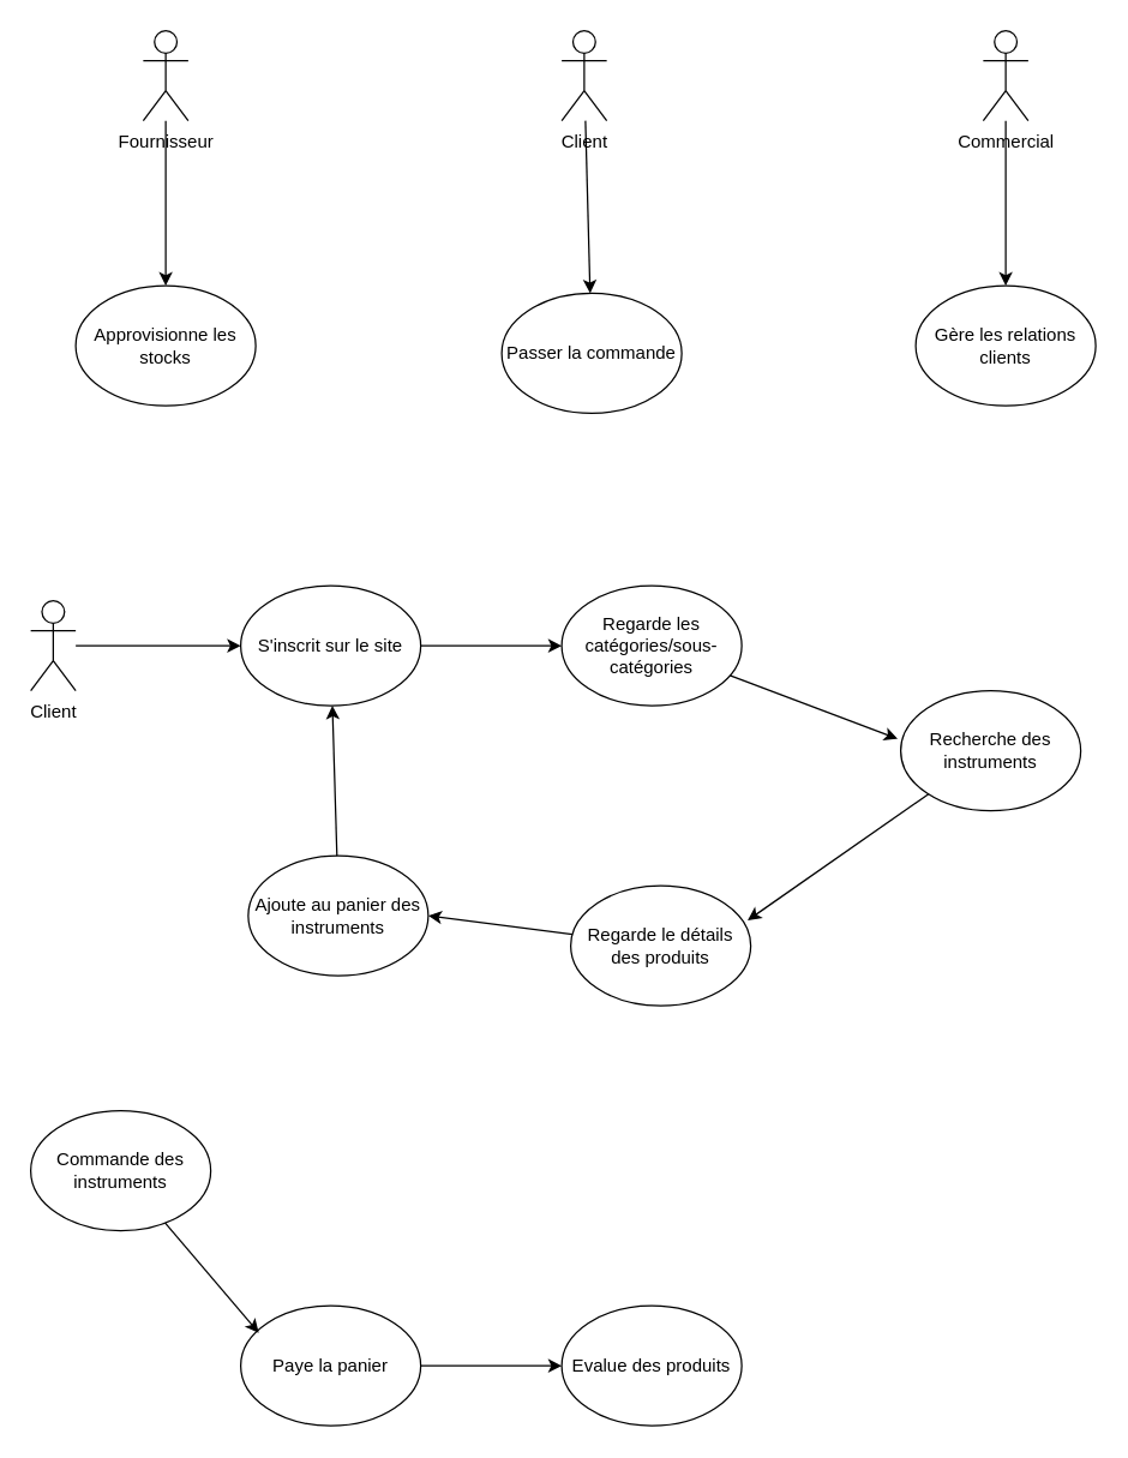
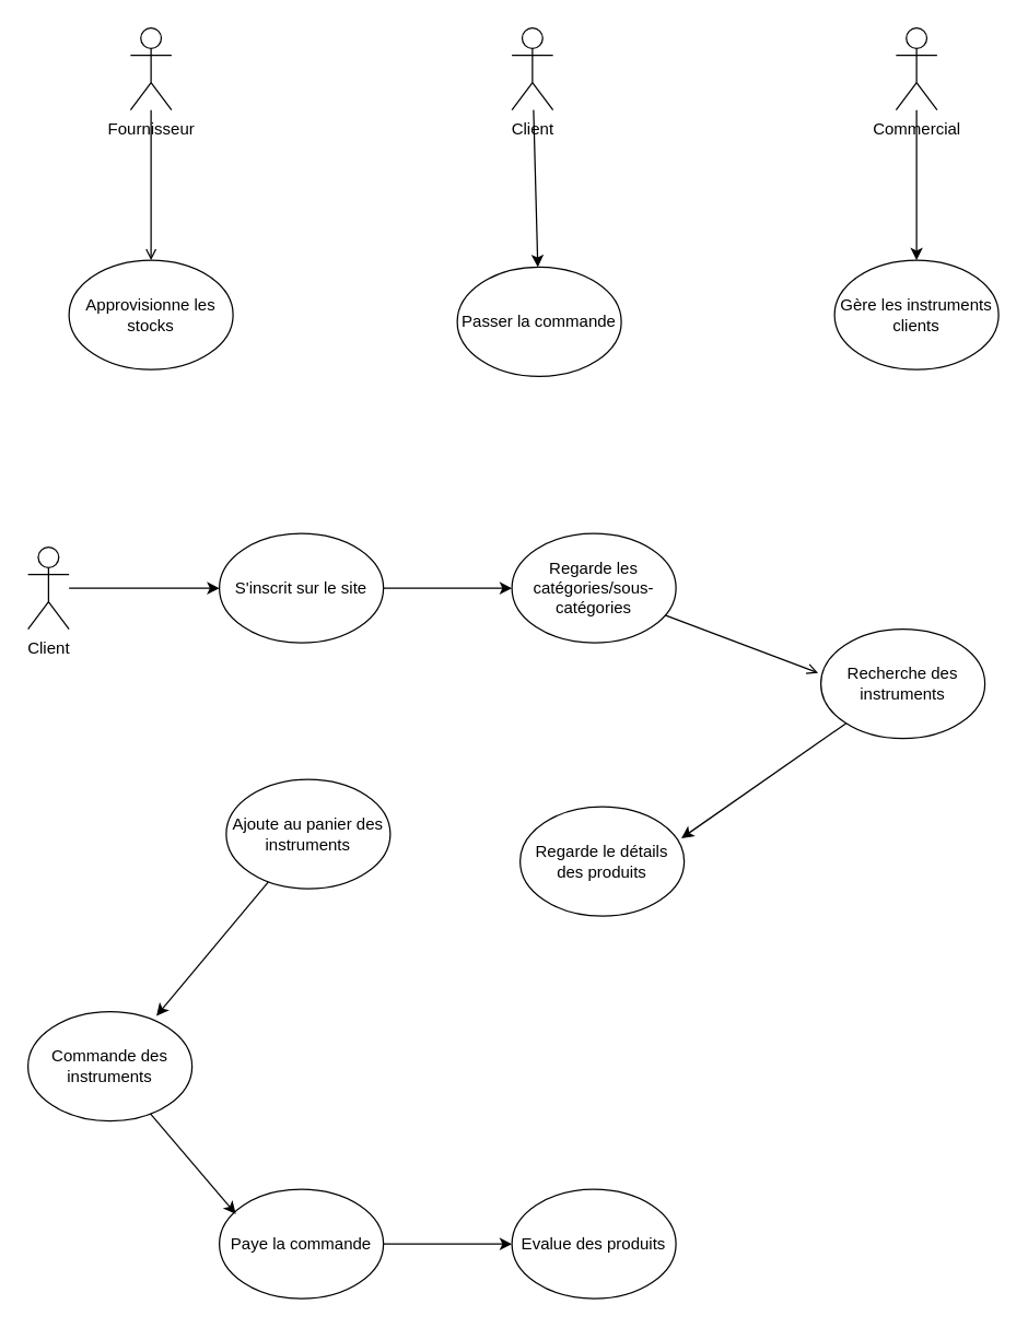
  <mxCell id="0" />
  <mxCell id="1" parent="0" />
- <mxCell id="2" style="edgeStyle=none;rounded=0;orthogonalLoop=1;jettySize=auto;html=1;entryX=0.5;entryY=0;entryDx=0;entryDy=0;" edge="1" parent="1" source="3" target="9"><mxGeometry relative="1" as="geometry" /></mxCell>
+ <mxCell id="2" style="edgeStyle=none;rounded=0;orthogonalLoop=1;jettySize=auto;html=1;entryX=0.5;entryY=0;entryDx=0;entryDy=0;endArrow=open;" edge="1" parent="1" source="3" target="9"><mxGeometry relative="1" as="geometry" /></mxCell>
  <mxCell id="3" value="Fournisseur" style="shape=umlActor;verticalLabelPosition=bottom;verticalAlign=top;html=1;outlineConnect=0;" vertex="1" parent="1"><mxGeometry x="95" y="20" width="30" height="60" as="geometry" /></mxCell>
  <mxCell id="4" style="edgeStyle=none;rounded=0;orthogonalLoop=1;jettySize=auto;html=1;entryX=0.5;entryY=0;entryDx=0;entryDy=0;" edge="1" parent="1" source="5" target="10"><mxGeometry relative="1" as="geometry" /></mxCell>
  <mxCell id="5" value="Commercial" style="shape=umlActor;verticalLabelPosition=bottom;verticalAlign=top;html=1;outlineConnect=0;" vertex="1" parent="1"><mxGeometry x="655" y="20" width="30" height="60" as="geometry" /></mxCell>
  <mxCell id="6" style="edgeStyle=none;rounded=0;orthogonalLoop=1;jettySize=auto;html=1;" edge="1" parent="1" source="7" target="8"><mxGeometry relative="1" as="geometry" /></mxCell>
  <mxCell id="7" value="Client" style="shape=umlActor;verticalLabelPosition=bottom;verticalAlign=top;html=1;outlineConnect=0;" vertex="1" parent="1"><mxGeometry x="374" y="20" width="30" height="60" as="geometry" /></mxCell>
  <mxCell id="8" value="Passer la commande" style="ellipse;whiteSpace=wrap;html=1;" vertex="1" parent="1"><mxGeometry x="334" y="195" width="120" height="80" as="geometry" /></mxCell>
  <mxCell id="9" value="Approvisionne les stocks" style="ellipse;whiteSpace=wrap;html=1;" vertex="1" parent="1"><mxGeometry x="50" y="190" width="120" height="80" as="geometry" /></mxCell>
- <mxCell id="10" value="Gère les relations clients" style="ellipse;whiteSpace=wrap;html=1;" vertex="1" parent="1"><mxGeometry x="610" y="190" width="120" height="80" as="geometry" /></mxCell>
+ <mxCell id="10" value="Gère les instruments clients" style="ellipse;whiteSpace=wrap;html=1;" vertex="1" parent="1"><mxGeometry x="610" y="190" width="120" height="80" as="geometry" /></mxCell>
  <mxCell id="11" style="edgeStyle=none;rounded=0;orthogonalLoop=1;jettySize=auto;html=1;entryX=0;entryY=0.5;entryDx=0;entryDy=0;" edge="1" parent="1" source="12" target="20"><mxGeometry relative="1" as="geometry" /></mxCell>
  <mxCell id="12" value="Client" style="shape=umlActor;verticalLabelPosition=bottom;verticalAlign=top;html=1;outlineConnect=0;" vertex="1" parent="1"><mxGeometry x="20" y="400" width="30" height="60" as="geometry" /></mxCell>
  <mxCell id="13" value="Recherche des instruments" style="ellipse;whiteSpace=wrap;html=1;" vertex="1" parent="1"><mxGeometry x="600" y="460" width="120" height="80" as="geometry" /></mxCell>
  <mxCell id="14" value="Ajoute au panier des instruments" style="ellipse;whiteSpace=wrap;html=1;" vertex="1" parent="1"><mxGeometry x="165" y="570" width="120" height="80" as="geometry" /></mxCell>
  <mxCell id="15" value="Commande des instruments" style="ellipse;whiteSpace=wrap;html=1;" vertex="1" parent="1"><mxGeometry x="20" y="740" width="120" height="80" as="geometry" /></mxCell>
  <mxCell id="16" style="edgeStyle=none;rounded=0;orthogonalLoop=1;jettySize=auto;html=1;entryX=0;entryY=0.5;entryDx=0;entryDy=0;" edge="1" parent="1" source="17" target="18"><mxGeometry relative="1" as="geometry" /></mxCell>
- <mxCell id="17" value="Paye la panier" style="ellipse;whiteSpace=wrap;html=1;" vertex="1" parent="1"><mxGeometry x="160" y="870" width="120" height="80" as="geometry" /></mxCell>
+ <mxCell id="17" value="Paye la commande" style="ellipse;whiteSpace=wrap;html=1;" vertex="1" parent="1"><mxGeometry x="160" y="870" width="120" height="80" as="geometry" /></mxCell>
  <mxCell id="18" value="Evalue des produits" style="ellipse;whiteSpace=wrap;html=1;" vertex="1" parent="1"><mxGeometry x="374" y="870" width="120" height="80" as="geometry" /></mxCell>
  <mxCell id="19" style="edgeStyle=none;rounded=0;orthogonalLoop=1;jettySize=auto;html=1;entryX=0;entryY=0.5;entryDx=0;entryDy=0;" edge="1" parent="1" source="20" target="21"><mxGeometry relative="1" as="geometry" /></mxCell>
  <mxCell id="20" value="&lt;div&gt;S'inscrit sur le site&lt;/div&gt;" style="ellipse;whiteSpace=wrap;html=1;" vertex="1" parent="1"><mxGeometry x="160" y="390" width="120" height="80" as="geometry" /></mxCell>
  <mxCell id="21" value="Regarde les catégories/sous-catégories" style="ellipse;whiteSpace=wrap;html=1;" vertex="1" parent="1"><mxGeometry x="374" y="390" width="120" height="80" as="geometry" /></mxCell>
- <mxCell id="22" style="edgeStyle=none;rounded=0;orthogonalLoop=1;jettySize=auto;html=1;entryX=1;entryY=0.5;entryDx=0;entryDy=0;" edge="1" parent="1" source="23" target="14"><mxGeometry relative="1" as="geometry" /></mxCell>
  <mxCell id="23" value="Regarde le détails des produits" style="ellipse;whiteSpace=wrap;html=1;" vertex="1" parent="1"><mxGeometry x="380" y="590" width="120" height="80" as="geometry" /></mxCell>
- <mxCell id="24" style="edgeStyle=none;rounded=0;orthogonalLoop=1;jettySize=auto;html=1;entryX=-0.017;entryY=0.4;entryDx=0;entryDy=0;entryPerimeter=0;" edge="1" parent="1" source="21" target="13"><mxGeometry relative="1" as="geometry" /></mxCell>
+ <mxCell id="24" style="edgeStyle=none;rounded=0;orthogonalLoop=1;jettySize=auto;html=1;entryX=-0.017;entryY=0.4;entryDx=0;entryDy=0;entryPerimeter=0;endArrow=open;" edge="1" parent="1" source="21" target="13"><mxGeometry relative="1" as="geometry" /></mxCell>
  <mxCell id="25" style="edgeStyle=none;rounded=0;orthogonalLoop=1;jettySize=auto;html=1;entryX=0.1;entryY=0.225;entryDx=0;entryDy=0;entryPerimeter=0;" edge="1" parent="1" source="15" target="17"><mxGeometry relative="1" as="geometry" /></mxCell>
  <mxCell id="26" style="edgeStyle=none;rounded=0;orthogonalLoop=1;jettySize=auto;html=1;entryX=0.983;entryY=0.288;entryDx=0;entryDy=0;entryPerimeter=0;" edge="1" parent="1" source="13" target="23"><mxGeometry relative="1" as="geometry" /></mxCell>
- <mxCell id="27" style="edgeStyle=none;rounded=0;orthogonalLoop=1;jettySize=auto;html=1;" edge="1" parent="1" source="14" target="20"><mxGeometry relative="1" as="geometry" /></mxCell>
+ <mxCell id="27" style="edgeStyle=none;rounded=0;orthogonalLoop=1;jettySize=auto;html=1;entryX=0.783;entryY=0.038;entryDx=0;entryDy=0;entryPerimeter=0;" edge="1" parent="1" source="14" target="15"><mxGeometry relative="1" as="geometry" /></mxCell>
